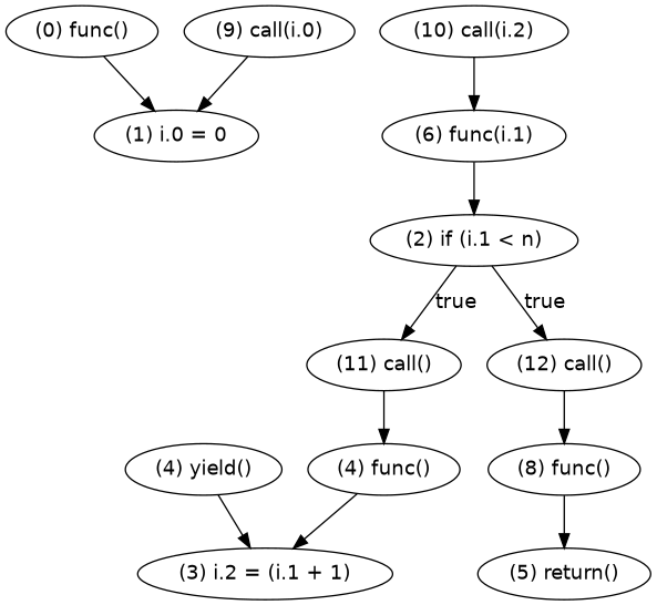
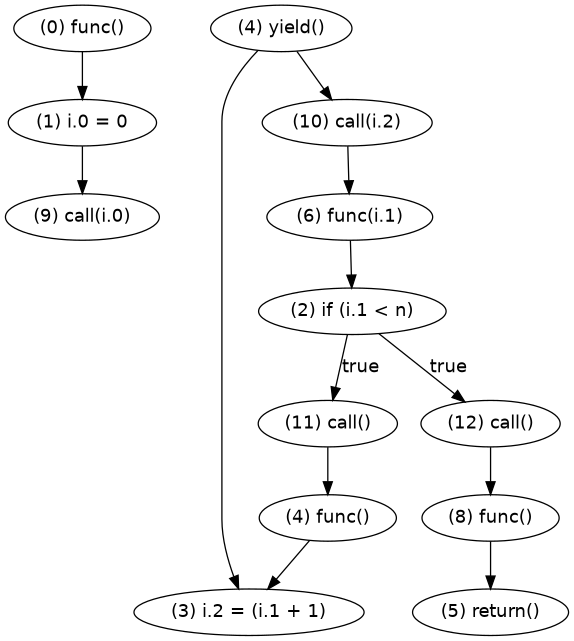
  digraph {
    fontname="DejaVu Sans"
    node [fontname="DejaVu Sans"]
    edge [fontname="DejaVu Sans"]
    n1 [label="(0) func()"]
    n2 [label="(1) i.0 = 0"]
    n3 [label="(9) call(i.0)"]
    n4 [label="(2) if (i.1 < n)"]
    n5 [label="(11) call()"]
    n6 [label="(12) call()"]
    n7 [label="(4) func()"]
    n8 [label="(8) func()"]
    n9 [label="(3) i.2 = (i.1 + 1)"]
    n10 [label="(4) yield()"]
    n11 [label="(10) call(i.2)"]
    n12 [label="(6) func(i.1)"]
    n13 [label="(5) return()"]
    n1 -> n2
-   n3 -> n2
+   n2 -> n3
    n4 -> n5 [label=true]
    n4 -> n6 [label=true]
    n5 -> n7
    n6 -> n8
    n7 -> n9
    n8 -> n13
    n10 -> n9
+   n10 -> n11
    n11 -> n12
    n12 -> n4
  }
